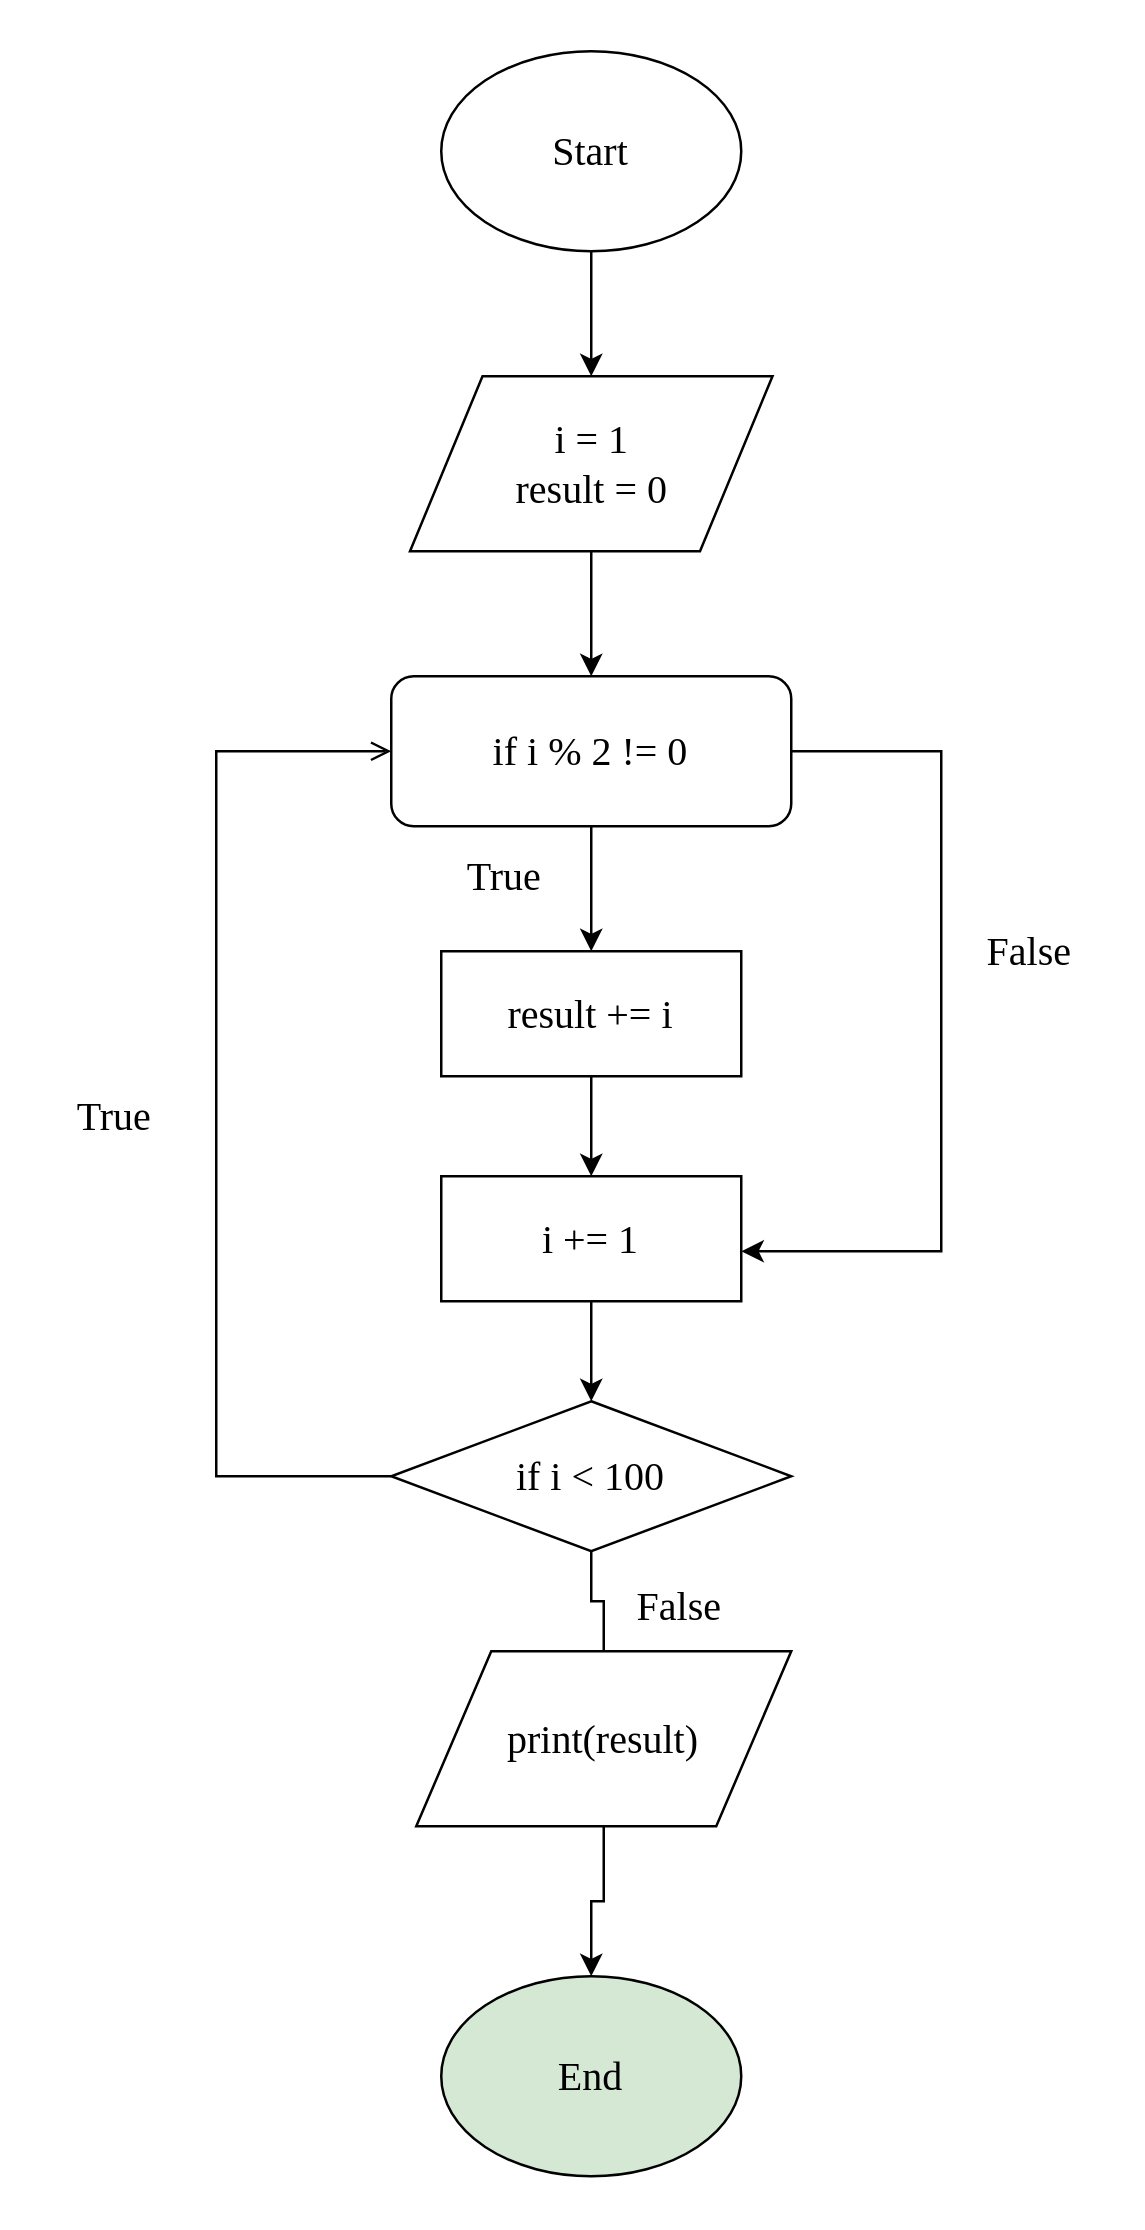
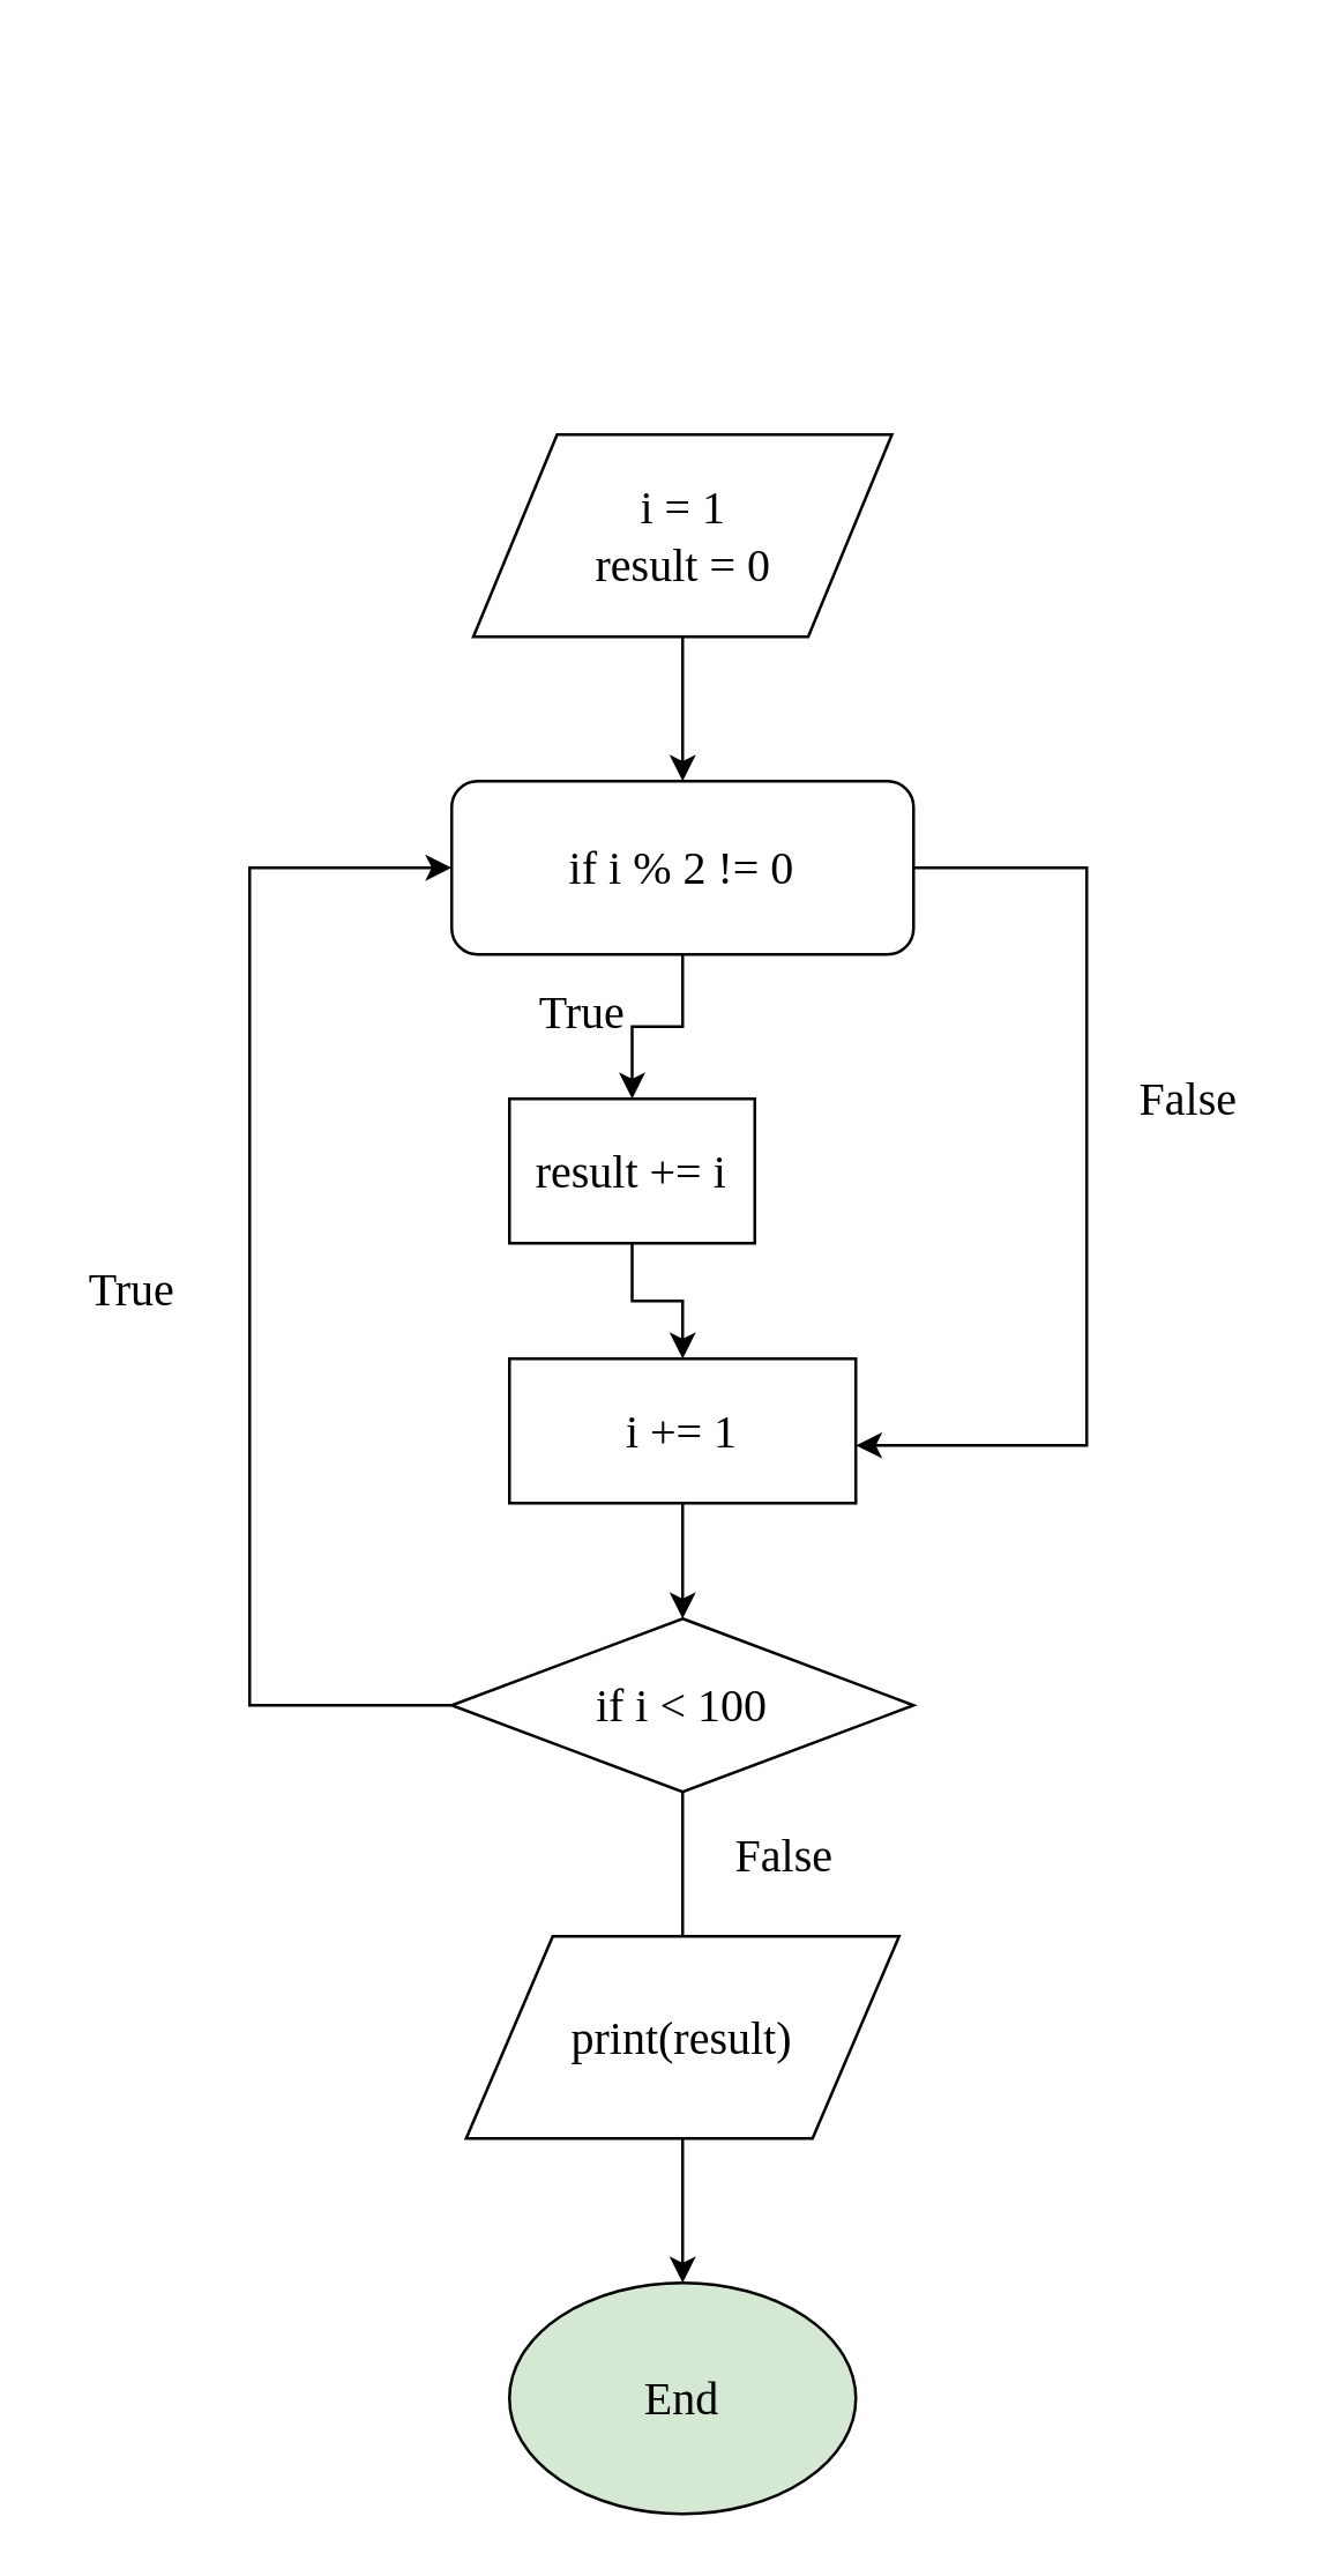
  <mxCell id="0" />
  <mxCell id="1" parent="0" />
- <mxCell id="2" value="" style="edgeStyle=orthogonalEdgeStyle;rounded=0;orthogonalLoop=1;jettySize=auto;html=1;fontFamily=Tahoma;fontSize=16;" edge="1" parent="1" source="3" target="6"><mxGeometry relative="1" as="geometry" /></mxCell>
- <mxCell id="3" value="Start" style="ellipse;whiteSpace=wrap;html=1;fontSize=16;fontFamily=Tahoma;" vertex="1" parent="1"><mxGeometry x="176" y="20" width="120" height="80" as="geometry" /></mxCell>
  <mxCell id="4" value="End" style="ellipse;whiteSpace=wrap;html=1;fontSize=16;fontFamily=Tahoma;fillColor=#d5e8d4;" vertex="1" parent="1"><mxGeometry x="176" y="790" width="120" height="80" as="geometry" /></mxCell>
  <mxCell id="5" style="edgeStyle=orthogonalEdgeStyle;rounded=0;orthogonalLoop=1;jettySize=auto;html=1;entryX=0.5;entryY=0;entryDx=0;entryDy=0;fontFamily=Tahoma;fontSize=16;" edge="1" parent="1" source="6" target="16"><mxGeometry relative="1" as="geometry" /></mxCell>
  <mxCell id="6" value="i = 1&lt;br&gt;result = 0" style="shape=parallelogram;perimeter=parallelogramPerimeter;whiteSpace=wrap;html=1;fontFamily=Tahoma;fontSize=16;" vertex="1" parent="1"><mxGeometry x="163.5" y="150" width="145" height="70" as="geometry" /></mxCell>
  <mxCell id="7" style="edgeStyle=orthogonalEdgeStyle;rounded=0;orthogonalLoop=1;jettySize=auto;html=1;fontFamily=Tahoma;fontSize=16;" edge="1" parent="1" source="8" target="11"><mxGeometry relative="1" as="geometry" /></mxCell>
  <mxCell id="8" value="i += 1" style="rounded=0;whiteSpace=wrap;html=1;fontFamily=Tahoma;fontSize=16;" vertex="1" parent="1"><mxGeometry x="176" y="470" width="120" height="50" as="geometry" /></mxCell>
  <mxCell id="9" value="" style="edgeStyle=orthogonalEdgeStyle;rounded=0;orthogonalLoop=1;jettySize=auto;html=1;fontFamily=Tahoma;fontSize=16;endArrow=none;" edge="1" parent="1" source="11" target="13"><mxGeometry relative="1" as="geometry" /></mxCell>
- <mxCell id="10" style="edgeStyle=orthogonalEdgeStyle;rounded=0;orthogonalLoop=1;jettySize=auto;html=1;entryX=0;entryY=0.5;entryDx=0;entryDy=0;fontFamily=Tahoma;fontSize=16;exitX=0;exitY=0.5;exitDx=0;exitDy=0;endArrow=open;" edge="1" parent="1" source="11" target="16"><mxGeometry relative="1" as="geometry"><Array as="points"><mxPoint x="86" y="590" /><mxPoint x="86" y="300" /></Array></mxGeometry></mxCell>
+ <mxCell id="10" style="edgeStyle=orthogonalEdgeStyle;rounded=0;orthogonalLoop=1;jettySize=auto;html=1;entryX=0;entryY=0.5;entryDx=0;entryDy=0;fontFamily=Tahoma;fontSize=16;exitX=0;exitY=0.5;exitDx=0;exitDy=0;" edge="1" parent="1" source="11" target="16"><mxGeometry relative="1" as="geometry"><Array as="points"><mxPoint x="86" y="590" /><mxPoint x="86" y="300" /></Array></mxGeometry></mxCell>
  <mxCell id="11" value="if i &amp;lt; 100" style="rhombus;whiteSpace=wrap;html=1;fontFamily=Tahoma;fontSize=16;" vertex="1" parent="1"><mxGeometry x="156" y="560" width="160" height="60" as="geometry" /></mxCell>
  <mxCell id="12" value="" style="edgeStyle=orthogonalEdgeStyle;rounded=0;orthogonalLoop=1;jettySize=auto;html=1;fontFamily=Tahoma;fontSize=16;" edge="1" parent="1" source="13" target="4"><mxGeometry relative="1" as="geometry"><mxPoint x="236" y="790" as="targetPoint" /></mxGeometry></mxCell>
- <mxCell id="13" value="print(result)" style="shape=parallelogram;perimeter=parallelogramPerimeter;whiteSpace=wrap;html=1;fontFamily=Tahoma;fontSize=16;" vertex="1" parent="1"><mxGeometry x="166" y="660" width="150" height="70" as="geometry" /></mxCell>
+ <mxCell id="13" value="print(result)" style="shape=parallelogram;perimeter=parallelogramPerimeter;whiteSpace=wrap;html=1;fontFamily=Tahoma;fontSize=16;" vertex="1" parent="1"><mxGeometry x="161" y="670" width="150" height="70" as="geometry" /></mxCell>
  <mxCell id="14" value="" style="edgeStyle=orthogonalEdgeStyle;rounded=0;orthogonalLoop=1;jettySize=auto;html=1;fontFamily=Tahoma;fontSize=16;" edge="1" parent="1" source="16" target="19"><mxGeometry relative="1" as="geometry" /></mxCell>
  <mxCell id="15" style="edgeStyle=orthogonalEdgeStyle;rounded=0;orthogonalLoop=1;jettySize=auto;html=1;fontFamily=Tahoma;fontSize=16;" edge="1" parent="1" source="16" target="8"><mxGeometry relative="1" as="geometry"><mxPoint x="296" y="485" as="targetPoint" /><Array as="points"><mxPoint x="376" y="300" /><mxPoint x="376" y="500" /></Array></mxGeometry></mxCell>
  <mxCell id="16" value="if i % 2 != 0" style="whiteSpace=wrap;html=1;fontFamily=Tahoma;fontSize=16;rounded=1;" vertex="1" parent="1"><mxGeometry x="156" y="270" width="160" height="60" as="geometry" /></mxCell>
  <mxCell id="17" value="False" style="text;html=1;align=center;verticalAlign=middle;resizable=0;points=[];autosize=1;fontSize=16;fontFamily=Tahoma;" vertex="1" parent="1"><mxGeometry x="246" y="632" width="50" height="20" as="geometry" /></mxCell>
  <mxCell id="18" style="edgeStyle=orthogonalEdgeStyle;rounded=0;orthogonalLoop=1;jettySize=auto;html=1;fontFamily=Tahoma;fontSize=16;" edge="1" parent="1" source="19" target="8"><mxGeometry relative="1" as="geometry" /></mxCell>
- <mxCell id="19" value="result += i" style="rounded=0;whiteSpace=wrap;html=1;fontFamily=Tahoma;fontSize=16;" vertex="1" parent="1"><mxGeometry x="176" y="380" width="120" height="50" as="geometry" /></mxCell>
+ <mxCell id="19" value="result += i" style="rounded=0;whiteSpace=wrap;html=1;fontFamily=Tahoma;fontSize=16;" vertex="1" parent="1"><mxGeometry x="176" y="380" width="85" height="50" as="geometry" /></mxCell>
  <mxCell id="20" value="True" style="text;html=1;align=center;verticalAlign=middle;resizable=0;points=[];autosize=1;fontSize=16;fontFamily=Tahoma;" vertex="1" parent="1"><mxGeometry x="20" y="436" width="50" height="20" as="geometry" /></mxCell>
  <mxCell id="21" value="False" style="text;html=1;align=center;verticalAlign=middle;resizable=0;points=[];autosize=1;fontSize=16;fontFamily=Tahoma;" vertex="1" parent="1"><mxGeometry x="386" y="370" width="50" height="20" as="geometry" /></mxCell>
  <mxCell id="22" value="True" style="text;html=1;align=center;verticalAlign=middle;resizable=0;points=[];autosize=1;fontSize=16;fontFamily=Tahoma;" vertex="1" parent="1"><mxGeometry x="176" y="340" width="50" height="20" as="geometry" /></mxCell>
